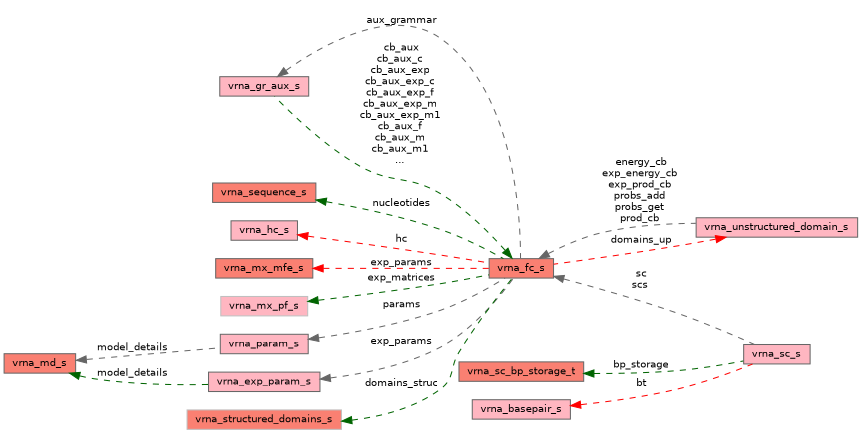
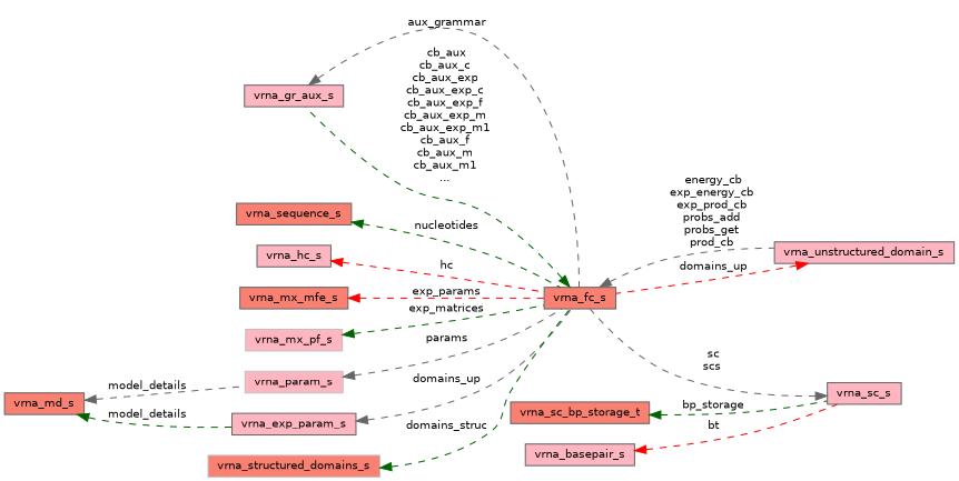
  digraph {
    rankdir=LR
    node [color=gray40 fillcolor=lightpink fontname=Helvetica fontsize=10 shape=box style=filled]
    edge [color=gray40 dir=back fontname=Helvetica fontsize=10 labelfontname=Helvetica labelfontsize=10 style=dashed]
    n1 [fontcolor=black height=0.2 label=vrna_gr_aux_s width=0.4]
    n2 [fillcolor=salmon height=0.2 label=vrna_fc_s width=0.4]
    n3 [height=0.2 label=vrna_unstructured_domain_s width=0.4]
    n4 [fillcolor=salmon height=0.2 label=vrna_sequence_s width=0.4]
    n5 [height=0.2 label=vrna_hc_s width=0.4]
    n6 [fillcolor=salmon height=0.2 label=vrna_mx_mfe_s width=0.4]
    n7 [color=grey75 height=0.2 label=vrna_mx_pf_s width=0.4]
-   n8 [height=0.2 label=vrna_param_s width=0.4]
+   n8 [color=grey75 height=0.2 label=vrna_param_s width=0.4]
    n9 [fillcolor=salmon height=0.2 label=vrna_md_s width=0.4]
    n10 [height=0.2 label=vrna_exp_param_s width=0.4]
    n11 [color=grey75 fillcolor=salmon height=0.2 label=vrna_structured_domains_s width=0.4]
    n12 [height=0.2 label=vrna_sc_s width=0.4]
    n13 [fillcolor=salmon height=0.2 label=vrna_sc_bp_storage_t width=0.4]
    n14 [height=0.2 label=vrna_basepair_s width=0.4]
    n1 -> n2 [label=" aux_grammar"]
    n2 -> n1 [color=darkgreen label=" cb_aux\ncb_aux_c\ncb_aux_exp\ncb_aux_exp_c\ncb_aux_exp_f\ncb_aux_exp_m\ncb_aux_exp_m1\ncb_aux_f\ncb_aux_m\ncb_aux_m1\n..."]
    n2 -> n3 [label=" energy_cb\nexp_energy_cb\nexp_prod_cb\nprobs_add\nprobs_get\nprod_cb"]
    n3 -> n2 [color=red label=" domains_up"]
    n4 -> n2 [color=darkgreen label=" nucleotides"]
    n5 -> n2 [color=red label=" hc"]
    n6 -> n2 [color=red label=" exp_params"]
    n7 -> n2 [color=darkgreen label=" exp_matrices"]
    n8 -> n2 [label=" params"]
    n9 -> n8 [label=" model_details"]
    n9 -> n10 [color=darkgreen label=" model_details"]
-   n10 -> n2 [label=" exp_params"]
+   n10 -> n2 [label=" domains_up"]
    n11 -> n2 [color=darkgreen label=" domains_struc"]
-   n2 -> n12 [label=" sc\nscs"]
+   n12 -> n2 [label=" sc\nscs"]
    n13 -> n12 [color=darkgreen label=" bp_storage"]
    n14 -> n12 [color=red label=" bt"]
  }
